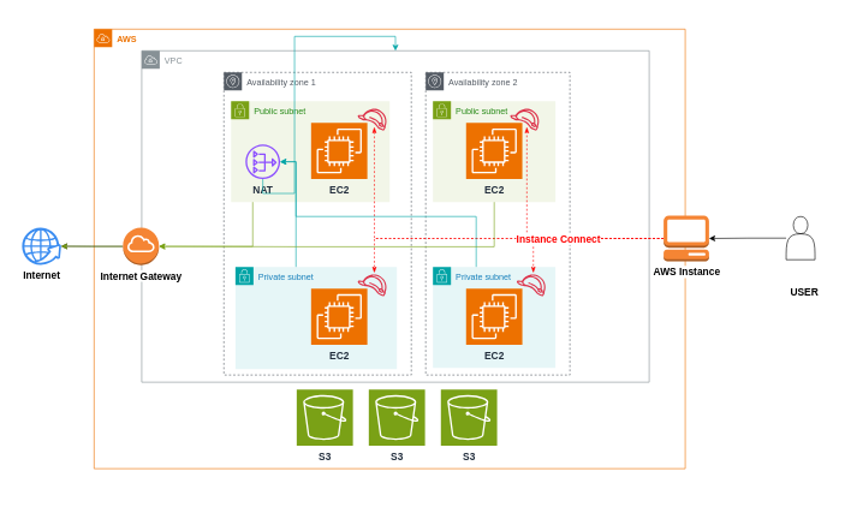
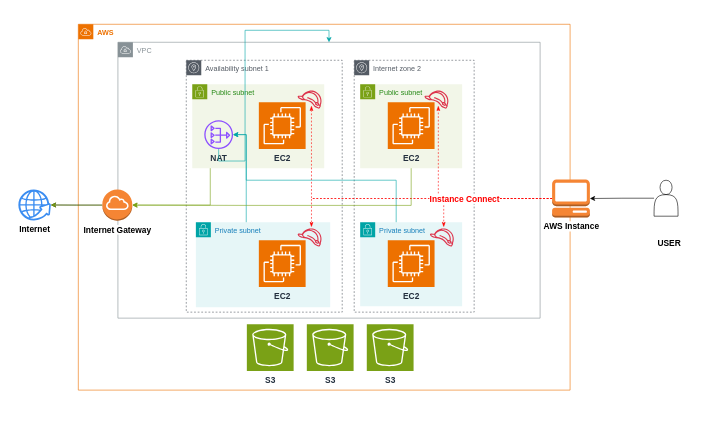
  <mxCell id="0" />
  <mxCell id="1" parent="0" />
  <mxCell id="2" value="" style="whiteSpace=wrap;html=1;fillColor=default;strokeColor=none;" vertex="1" parent="1"><mxGeometry x="20" y="20" width="1130" height="670" as="geometry" /></mxCell>
  <mxCell id="3" value="Private subnet" style="points=[[0,0],[0.25,0],[0.5,0],[0.75,0],[1,0],[1,0.25],[1,0.5],[1,0.75],[1,1],[0.75,1],[0.5,1],[0.25,1],[0,1],[0,0.75],[0,0.5],[0,0.25]];outlineConnect=0;gradientColor=none;html=1;whiteSpace=wrap;fontSize=12;fontStyle=0;container=1;pointerEvents=0;collapsible=0;recursiveResize=0;shape=mxgraph.aws4.group;grIcon=mxgraph.aws4.group_security_group;grStroke=0;strokeColor=#00A4A6;fillColor=#E6F6F7;verticalAlign=top;align=left;spacingLeft=30;fontColor=#147EBA;dashed=0;" parent="1" vertex="1"><mxGeometry x="326" y="370" width="224" height="142" as="geometry" /></mxCell>
  <mxCell id="4" value="Public subnet" style="points=[[0,0],[0.25,0],[0.5,0],[0.75,0],[1,0],[1,0.25],[1,0.5],[1,0.75],[1,1],[0.75,1],[0.5,1],[0.25,1],[0,1],[0,0.75],[0,0.5],[0,0.25]];outlineConnect=0;gradientColor=none;html=1;whiteSpace=wrap;fontSize=12;fontStyle=0;container=1;pointerEvents=0;collapsible=0;recursiveResize=0;shape=mxgraph.aws4.group;grIcon=mxgraph.aws4.group_security_group;grStroke=0;strokeColor=#7AA116;fillColor=#F2F6E8;verticalAlign=top;align=left;spacingLeft=30;fontColor=#248814;dashed=0;" parent="1" vertex="1"><mxGeometry x="320" y="140" width="220" height="140" as="geometry" /></mxCell>
  <mxCell id="5" value="" style="sketch=0;outlineConnect=0;fontColor=#232F3E;gradientColor=none;fillColor=#DD344C;strokeColor=none;dashed=0;verticalLabelPosition=bottom;verticalAlign=top;align=center;html=1;fontSize=12;fontStyle=0;aspect=fixed;pointerEvents=1;shape=mxgraph.aws4.role;rotation=30;" parent="4" vertex="1"><mxGeometry x="177.45" y="10" width="42.55" height="24" as="geometry" /></mxCell>
  <mxCell id="6" value="Public subnet" style="points=[[0,0],[0.25,0],[0.5,0],[0.75,0],[1,0],[1,0.25],[1,0.5],[1,0.75],[1,1],[0.75,1],[0.5,1],[0.25,1],[0,1],[0,0.75],[0,0.5],[0,0.25]];outlineConnect=0;gradientColor=none;html=1;whiteSpace=wrap;fontSize=12;fontStyle=0;container=1;pointerEvents=0;collapsible=0;recursiveResize=0;shape=mxgraph.aws4.group;grIcon=mxgraph.aws4.group_security_group;grStroke=0;strokeColor=#7AA116;fillColor=#F2F6E8;verticalAlign=top;align=left;spacingLeft=30;fontColor=#248814;dashed=0;" parent="1" vertex="1"><mxGeometry x="600" y="140" width="170" height="140" as="geometry" /></mxCell>
  <mxCell id="7" value="Private subnet" style="points=[[0,0],[0.25,0],[0.5,0],[0.75,0],[1,0],[1,0.25],[1,0.5],[1,0.75],[1,1],[0.75,1],[0.5,1],[0.25,1],[0,1],[0,0.75],[0,0.5],[0,0.25]];outlineConnect=0;gradientColor=none;html=1;whiteSpace=wrap;fontSize=12;fontStyle=0;container=1;pointerEvents=0;collapsible=0;recursiveResize=0;shape=mxgraph.aws4.group;grIcon=mxgraph.aws4.group_security_group;grStroke=0;strokeColor=#00A4A6;fillColor=#E6F6F7;verticalAlign=top;align=left;spacingLeft=30;fontColor=#147EBA;dashed=0;" parent="1" vertex="1"><mxGeometry x="600" y="370" width="170" height="140" as="geometry" /></mxCell>
- <mxCell id="8" value="Availability zone 1" style="sketch=0;outlineConnect=0;gradientColor=none;html=1;whiteSpace=wrap;fontSize=12;fontStyle=0;shape=mxgraph.aws4.group;grIcon=mxgraph.aws4.group_availability_zone;strokeColor=#545B64;fillColor=none;verticalAlign=top;align=left;spacingLeft=30;fontColor=#545B64;dashed=1;" parent="1" vertex="1"><mxGeometry x="310" y="100" width="260" height="420" as="geometry" /></mxCell>
+ <mxCell id="8" value="Availability subnet 1" style="sketch=0;outlineConnect=0;gradientColor=none;html=1;whiteSpace=wrap;fontSize=12;fontStyle=0;shape=mxgraph.aws4.group;grIcon=mxgraph.aws4.group_availability_zone;strokeColor=#545B64;fillColor=none;verticalAlign=top;align=left;spacingLeft=30;fontColor=#545B64;dashed=1;" parent="1" vertex="1"><mxGeometry x="310" y="100" width="260" height="420" as="geometry" /></mxCell>
  <mxCell id="9" value="&lt;font color=&quot;#ed7100&quot;&gt;&lt;b&gt;AWS&lt;/b&gt;&lt;/font&gt;" style="sketch=0;outlineConnect=0;gradientColor=none;html=1;whiteSpace=wrap;fontSize=12;fontStyle=0;shape=mxgraph.aws4.group;grIcon=mxgraph.aws4.group_vpc;strokeColor=#ed7100;fillColor=none;verticalAlign=top;align=left;spacingLeft=30;fontColor=#879196;dashed=0;" parent="1" vertex="1"><mxGeometry x="130" y="40" width="820" height="610" as="geometry" /></mxCell>
  <mxCell id="10" value="VPC" style="sketch=0;outlineConnect=0;gradientColor=none;html=1;whiteSpace=wrap;fontSize=12;fontStyle=0;shape=mxgraph.aws4.group;grIcon=mxgraph.aws4.group_vpc;strokeColor=#879196;fillColor=none;verticalAlign=top;align=left;spacingLeft=30;fontColor=#879196;dashed=0;" parent="1" vertex="1"><mxGeometry x="196" y="70" width="704" height="460" as="geometry" /></mxCell>
- <mxCell id="11" value="Availability zone 2" style="sketch=0;outlineConnect=0;gradientColor=none;html=1;whiteSpace=wrap;fontSize=12;fontStyle=0;shape=mxgraph.aws4.group;grIcon=mxgraph.aws4.group_availability_zone;strokeColor=#545B64;fillColor=none;verticalAlign=top;align=left;spacingLeft=30;fontColor=#545B64;dashed=1;" parent="1" vertex="1"><mxGeometry x="590" y="100" width="200" height="420" as="geometry" /></mxCell>
+ <mxCell id="11" value="Internet zone 2" style="sketch=0;outlineConnect=0;gradientColor=none;html=1;whiteSpace=wrap;fontSize=12;fontStyle=0;shape=mxgraph.aws4.group;grIcon=mxgraph.aws4.group_availability_zone;strokeColor=#545B64;fillColor=none;verticalAlign=top;align=left;spacingLeft=30;fontColor=#545B64;dashed=1;" parent="1" vertex="1"><mxGeometry x="590" y="100" width="200" height="420" as="geometry" /></mxCell>
  <mxCell id="12" style="edgeStyle=orthogonalEdgeStyle;rounded=0;orthogonalLoop=1;jettySize=auto;html=1;strokeColor=#00a4a6;" parent="1" source="3" target="30" edge="1"><mxGeometry relative="1" as="geometry"><Array as="points"><mxPoint x="410" y="224" /></Array></mxGeometry></mxCell>
  <mxCell id="13" value="EC2" style="sketch=0;points=[[0,0,0],[0.25,0,0],[0.5,0,0],[0.75,0,0],[1,0,0],[0,1,0],[0.25,1,0],[0.5,1,0],[0.75,1,0],[1,1,0],[0,0.25,0],[0,0.5,0],[0,0.75,0],[1,0.25,0],[1,0.5,0],[1,0.75,0]];outlineConnect=0;fontColor=#232F3E;fillColor=#ED7100;strokeColor=#ffffff;dashed=0;verticalLabelPosition=bottom;verticalAlign=top;align=center;html=1;fontSize=14;fontStyle=1;aspect=fixed;shape=mxgraph.aws4.resourceIcon;resIcon=mxgraph.aws4.ec2;" parent="1" vertex="1"><mxGeometry x="431" y="170" width="78" height="78" as="geometry" /></mxCell>
  <mxCell id="14" value="EC2" style="sketch=0;points=[[0,0,0],[0.25,0,0],[0.5,0,0],[0.75,0,0],[1,0,0],[0,1,0],[0.25,1,0],[0.5,1,0],[0.75,1,0],[1,1,0],[0,0.25,0],[0,0.5,0],[0,0.75,0],[1,0.25,0],[1,0.5,0],[1,0.75,0]];outlineConnect=0;fontColor=#232F3E;fillColor=#ED7100;strokeColor=#ffffff;dashed=0;verticalLabelPosition=bottom;verticalAlign=top;align=center;html=1;fontSize=14;fontStyle=1;aspect=fixed;shape=mxgraph.aws4.resourceIcon;resIcon=mxgraph.aws4.ec2;" parent="1" vertex="1"><mxGeometry x="646" y="170" width="78" height="78" as="geometry" /></mxCell>
  <mxCell id="15" value="EC2" style="sketch=0;points=[[0,0,0],[0.25,0,0],[0.5,0,0],[0.75,0,0],[1,0,0],[0,1,0],[0.25,1,0],[0.5,1,0],[0.75,1,0],[1,1,0],[0,0.25,0],[0,0.5,0],[0,0.75,0],[1,0.25,0],[1,0.5,0],[1,0.75,0]];outlineConnect=0;fontColor=#232F3E;fillColor=#ED7100;strokeColor=#ffffff;dashed=0;verticalLabelPosition=bottom;verticalAlign=top;align=center;html=1;fontSize=14;fontStyle=1;aspect=fixed;shape=mxgraph.aws4.resourceIcon;resIcon=mxgraph.aws4.ec2;" parent="1" vertex="1"><mxGeometry x="431" y="400" width="78" height="78" as="geometry" /></mxCell>
  <mxCell id="16" value="EC2" style="sketch=0;points=[[0,0,0],[0.25,0,0],[0.5,0,0],[0.75,0,0],[1,0,0],[0,1,0],[0.25,1,0],[0.5,1,0],[0.75,1,0],[1,1,0],[0,0.25,0],[0,0.5,0],[0,0.75,0],[1,0.25,0],[1,0.5,0],[1,0.75,0]];outlineConnect=0;fontColor=#232F3E;fillColor=#ED7100;strokeColor=#ffffff;dashed=0;verticalLabelPosition=bottom;verticalAlign=top;align=center;html=1;fontSize=14;fontStyle=1;aspect=fixed;shape=mxgraph.aws4.resourceIcon;resIcon=mxgraph.aws4.ec2;" parent="1" vertex="1"><mxGeometry x="646" y="400" width="78" height="78" as="geometry" /></mxCell>
  <mxCell id="17" value="&lt;font style=&quot;font-size: 14px;&quot;&gt;&lt;b&gt;S3&lt;/b&gt;&lt;/font&gt;" style="sketch=0;points=[[0,0,0],[0.25,0,0],[0.5,0,0],[0.75,0,0],[1,0,0],[0,1,0],[0.25,1,0],[0.5,1,0],[0.75,1,0],[1,1,0],[0,0.25,0],[0,0.5,0],[0,0.75,0],[1,0.25,0],[1,0.5,0],[1,0.75,0]];outlineConnect=0;fontColor=#232F3E;fillColor=#7AA116;strokeColor=#ffffff;dashed=0;verticalLabelPosition=bottom;verticalAlign=top;align=center;html=1;fontSize=12;fontStyle=0;aspect=fixed;shape=mxgraph.aws4.resourceIcon;resIcon=mxgraph.aws4.s3;" parent="1" vertex="1"><mxGeometry x="411" y="540" width="78" height="78" as="geometry" /></mxCell>
  <mxCell id="18" value="&lt;font style=&quot;font-size: 14px;&quot;&gt;&lt;b&gt;S3&lt;/b&gt;&lt;/font&gt;" style="sketch=0;points=[[0,0,0],[0.25,0,0],[0.5,0,0],[0.75,0,0],[1,0,0],[0,1,0],[0.25,1,0],[0.5,1,0],[0.75,1,0],[1,1,0],[0,0.25,0],[0,0.5,0],[0,0.75,0],[1,0.25,0],[1,0.5,0],[1,0.75,0]];outlineConnect=0;fontColor=#232F3E;fillColor=#7AA116;strokeColor=#ffffff;dashed=0;verticalLabelPosition=bottom;verticalAlign=top;align=center;html=1;fontSize=12;fontStyle=0;aspect=fixed;shape=mxgraph.aws4.resourceIcon;resIcon=mxgraph.aws4.s3;" parent="1" vertex="1"><mxGeometry x="511" y="540" width="78" height="78" as="geometry" /></mxCell>
  <mxCell id="19" value="&lt;font style=&quot;font-size: 14px;&quot;&gt;&lt;b&gt;S3&lt;/b&gt;&lt;/font&gt;" style="sketch=0;points=[[0,0,0],[0.25,0,0],[0.5,0,0],[0.75,0,0],[1,0,0],[0,1,0],[0.25,1,0],[0.5,1,0],[0.75,1,0],[1,1,0],[0,0.25,0],[0,0.5,0],[0,0.75,0],[1,0.25,0],[1,0.5,0],[1,0.75,0]];outlineConnect=0;fontColor=#232F3E;fillColor=#7AA116;strokeColor=#ffffff;dashed=0;verticalLabelPosition=bottom;verticalAlign=top;align=center;html=1;fontSize=12;fontStyle=0;aspect=fixed;shape=mxgraph.aws4.resourceIcon;resIcon=mxgraph.aws4.s3;" parent="1" vertex="1"><mxGeometry x="611" y="540" width="78" height="78" as="geometry" /></mxCell>
  <mxCell id="20" value="" style="edgeStyle=orthogonalEdgeStyle;rounded=0;orthogonalLoop=1;jettySize=auto;html=1;" parent="1" source="21" target="29" edge="1"><mxGeometry relative="1" as="geometry" /></mxCell>
  <mxCell id="21" value="" style="shape=actor;whiteSpace=wrap;html=1;" parent="1" vertex="1"><mxGeometry x="1090" y="300" width="40" height="60" as="geometry" /></mxCell>
  <mxCell id="22" value="" style="sketch=0;outlineConnect=0;fontColor=#232F3E;gradientColor=none;fillColor=#DD344C;strokeColor=none;dashed=0;verticalLabelPosition=bottom;verticalAlign=top;align=center;html=1;fontSize=12;fontStyle=0;aspect=fixed;pointerEvents=1;shape=mxgraph.aws4.role;rotation=30;" parent="1" vertex="1"><mxGeometry x="497.45" y="380" width="42.55" height="24" as="geometry" /></mxCell>
  <mxCell id="23" value="" style="sketch=0;outlineConnect=0;fontColor=#232F3E;gradientColor=none;fillColor=#DD344C;strokeColor=none;dashed=0;verticalLabelPosition=bottom;verticalAlign=top;align=center;html=1;fontSize=12;fontStyle=0;aspect=fixed;pointerEvents=1;shape=mxgraph.aws4.role;rotation=30;" parent="1" vertex="1"><mxGeometry x="718" y="380" width="42.55" height="24" as="geometry" /></mxCell>
  <mxCell id="24" style="edgeStyle=orthogonalEdgeStyle;rounded=0;orthogonalLoop=1;jettySize=auto;html=1;endArrow=classicThin;endFill=1;dashed=1;strokeColor=#ff0000;" parent="1" source="29" target="36" edge="1"><mxGeometry relative="1" as="geometry" /></mxCell>
  <mxCell id="25" style="edgeStyle=orthogonalEdgeStyle;rounded=0;orthogonalLoop=1;jettySize=auto;html=1;endArrow=classicThin;endFill=1;dashed=1;strokeColor=#ff0000;" parent="1" source="29" target="23" edge="1"><mxGeometry relative="1" as="geometry" /></mxCell>
  <mxCell id="26" style="edgeStyle=orthogonalEdgeStyle;rounded=0;orthogonalLoop=1;jettySize=auto;html=1;endArrow=classicThin;endFill=1;dashed=1;strokeColor=#ff0000;" parent="1" source="29" target="5" edge="1"><mxGeometry relative="1" as="geometry" /></mxCell>
  <mxCell id="27" style="edgeStyle=orthogonalEdgeStyle;rounded=0;orthogonalLoop=1;jettySize=auto;html=1;endArrow=classicThin;endFill=1;dashed=1;strokeColor=#ff0000;" parent="1" source="29" target="22" edge="1"><mxGeometry relative="1" as="geometry" /></mxCell>
  <mxCell id="28" value="&lt;font color=&quot;#ff0000&quot; style=&quot;font-size: 14px;&quot;&gt;&lt;b&gt;Instance Connect&lt;/b&gt;&lt;/font&gt;" style="edgeLabel;html=1;align=center;verticalAlign=middle;resizable=0;points=[];" parent="27" vertex="1" connectable="0"><mxGeometry x="-0.646" relative="1" as="geometry"><mxPoint x="-68" as="offset" /></mxGeometry></mxCell>
  <mxCell id="29" value="&lt;font style=&quot;font-size: 14px;&quot;&gt;&lt;b&gt;AWS Instance&lt;/b&gt;&lt;/font&gt;" style="outlineConnect=0;dashed=0;verticalLabelPosition=bottom;verticalAlign=top;align=center;html=1;shape=mxgraph.aws3.management_console;fillColor=#F58534;gradientColor=none;labelBackgroundColor=default;" parent="1" vertex="1"><mxGeometry x="920" y="299" width="63" height="63" as="geometry" /></mxCell>
  <mxCell id="30" value="&lt;font style=&quot;font-size: 14px;&quot;&gt;&lt;b&gt;NAT&lt;/b&gt;&lt;/font&gt;" style="sketch=0;outlineConnect=0;fontColor=#232F3E;gradientColor=none;fillColor=#8C4FFF;strokeColor=none;dashed=0;verticalLabelPosition=bottom;verticalAlign=top;align=center;html=1;fontSize=12;fontStyle=0;aspect=fixed;pointerEvents=1;shape=mxgraph.aws4.nat_gateway;" parent="1" vertex="1"><mxGeometry x="340" y="200" width="48" height="48" as="geometry" /></mxCell>
  <mxCell id="31" value="" style="edgeStyle=orthogonalEdgeStyle;rounded=0;orthogonalLoop=1;jettySize=auto;html=1;" parent="1" source="33" target="34" edge="1"><mxGeometry relative="1" as="geometry" /></mxCell>
  <mxCell id="32" value="" style="edgeStyle=orthogonalEdgeStyle;rounded=0;orthogonalLoop=1;jettySize=auto;html=1;strokeColor=#7aa116;" parent="1" source="33" target="34" edge="1"><mxGeometry relative="1" as="geometry" /></mxCell>
  <mxCell id="33" value="&lt;font style=&quot;font-size: 14px;&quot;&gt;&lt;b style=&quot;background-color: rgb(255, 255, 255);&quot;&gt;Internet Gateway&lt;/b&gt;&lt;/font&gt;" style="outlineConnect=0;dashed=0;verticalLabelPosition=bottom;verticalAlign=top;align=center;html=1;shape=mxgraph.aws3.internet_gateway;fillColor=#F58534;gradientColor=none;" parent="1" vertex="1"><mxGeometry x="170" y="315.5" width="50" height="52" as="geometry" /></mxCell>
  <mxCell id="34" value="&lt;b&gt;&lt;font style=&quot;font-size: 14px;&quot;&gt;Internet&lt;/font&gt;&lt;/b&gt;" style="sketch=0;html=1;aspect=fixed;strokeColor=none;shadow=0;fillColor=#3B8DF1;verticalAlign=top;labelPosition=center;verticalLabelPosition=bottom;shape=mxgraph.gcp2.globe_world" parent="1" vertex="1"><mxGeometry x="30" y="315.5" width="54.21" height="51.5" as="geometry" /></mxCell>
  <mxCell id="35" style="edgeStyle=orthogonalEdgeStyle;rounded=0;orthogonalLoop=1;jettySize=auto;html=1;strokeColor=#00a4a6;" parent="1" source="30" target="10" edge="1"><mxGeometry relative="1" as="geometry" /></mxCell>
  <mxCell id="36" value="" style="sketch=0;outlineConnect=0;fontColor=#232F3E;gradientColor=none;fillColor=#DD344C;strokeColor=none;dashed=0;verticalLabelPosition=bottom;verticalAlign=top;align=center;html=1;fontSize=12;fontStyle=0;aspect=fixed;pointerEvents=1;shape=mxgraph.aws4.role;rotation=30;" parent="1" vertex="1"><mxGeometry x="709" y="150" width="42.55" height="24" as="geometry" /></mxCell>
  <mxCell id="37" style="edgeStyle=orthogonalEdgeStyle;rounded=0;orthogonalLoop=1;jettySize=auto;html=1;entryX=1;entryY=0.5;entryDx=0;entryDy=0;entryPerimeter=0;strokeColor=#7aa116;" parent="1" source="4" target="33" edge="1"><mxGeometry relative="1" as="geometry"><Array as="points"><mxPoint x="350" y="342" /></Array></mxGeometry></mxCell>
  <mxCell id="38" style="edgeStyle=orthogonalEdgeStyle;rounded=0;orthogonalLoop=1;jettySize=auto;html=1;strokeColor=#00a4a6;" parent="1" source="7" target="30" edge="1"><mxGeometry relative="1" as="geometry"><Array as="points"><mxPoint x="660" y="300" /><mxPoint x="410" y="300" /><mxPoint x="410" y="224" /></Array></mxGeometry></mxCell>
  <mxCell id="39" style="edgeStyle=orthogonalEdgeStyle;rounded=0;orthogonalLoop=1;jettySize=auto;html=1;entryX=1;entryY=0.5;entryDx=0;entryDy=0;entryPerimeter=0;strokeColor=#7aa116;" parent="1" source="6" target="33" edge="1"><mxGeometry relative="1" as="geometry"><Array as="points"><mxPoint x="685" y="342" /><mxPoint x="410" y="342" /></Array></mxGeometry></mxCell>
  <mxCell id="40" value="&lt;font style=&quot;font-size: 14px;&quot;&gt;&lt;b&gt;USER&lt;/b&gt;&lt;/font&gt;" style="text;html=1;align=center;verticalAlign=middle;resizable=0;points=[];autosize=1;strokeColor=none;fillColor=none;" parent="1" vertex="1"><mxGeometry x="1085" y="390" width="60" height="30" as="geometry" /></mxCell>
